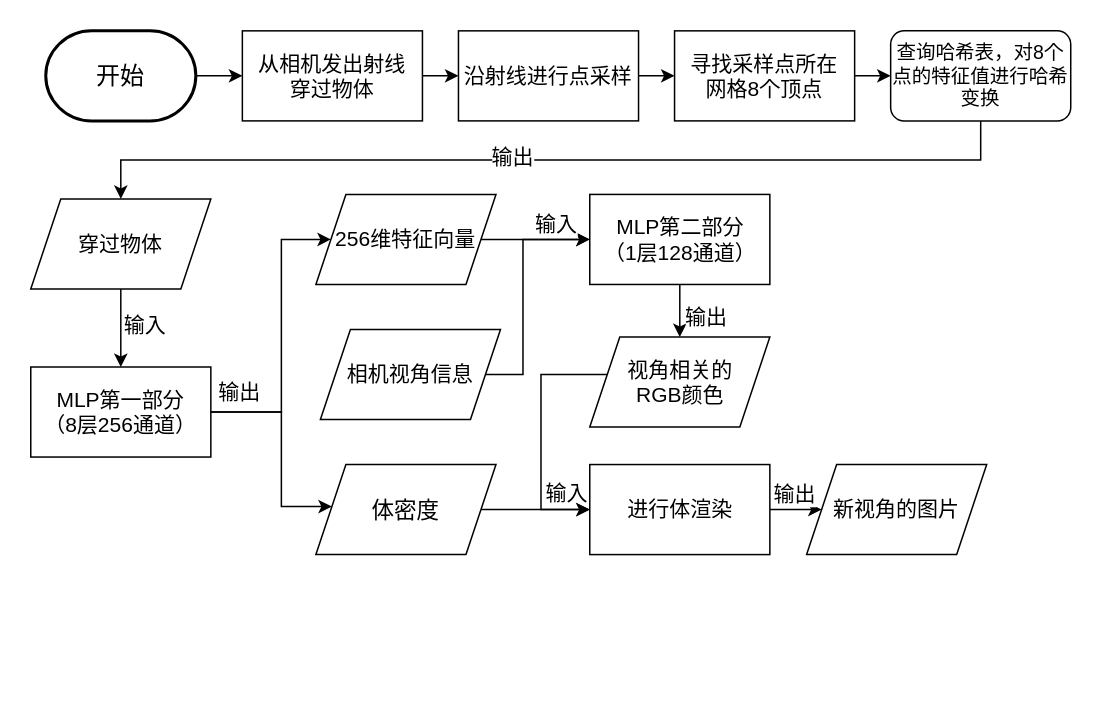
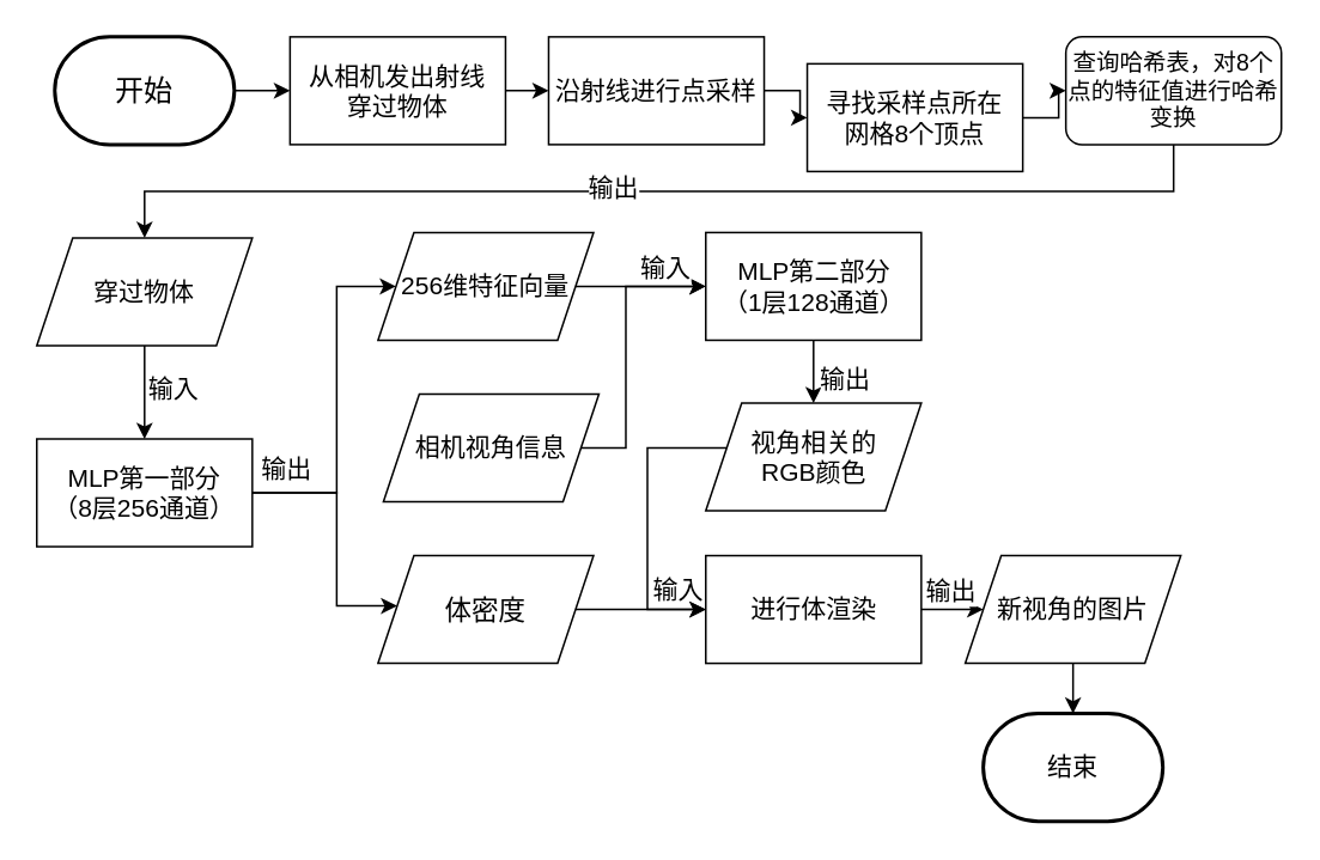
  <mxCell id="0" />
  <mxCell id="1" parent="0" />
  <mxCell id="2" style="edgeStyle=orthogonalEdgeStyle;rounded=0;orthogonalLoop=1;jettySize=auto;html=1;exitX=1;exitY=0.5;exitDx=0;exitDy=0;exitPerimeter=0;entryX=0;entryY=0.5;entryDx=0;entryDy=0;" edge="1" parent="1" source="3" target="5"><mxGeometry relative="1" as="geometry" /></mxCell>
  <mxCell id="3" value="&lt;font style=&quot;font-size: 16px;&quot;&gt;开始&lt;/font&gt;" style="strokeWidth=2;html=1;shape=mxgraph.flowchart.terminator;whiteSpace=wrap;" vertex="1" parent="1"><mxGeometry x="30" y="20" width="100" height="60" as="geometry" /></mxCell>
  <mxCell id="4" style="edgeStyle=orthogonalEdgeStyle;rounded=0;orthogonalLoop=1;jettySize=auto;html=1;exitX=1;exitY=0.5;exitDx=0;exitDy=0;" edge="1" parent="1" source="5" target="7"><mxGeometry relative="1" as="geometry" /></mxCell>
  <mxCell id="5" value="&lt;font style=&quot;font-size: 14px;&quot;&gt;从相机发出射线&lt;/font&gt;&lt;div&gt;&lt;font style=&quot;font-size: 14px;&quot;&gt;穿过物体&lt;/font&gt;&lt;/div&gt;" style="rounded=0;whiteSpace=wrap;html=1;" vertex="1" parent="1"><mxGeometry x="161" y="20" width="120" height="60" as="geometry" /></mxCell>
  <mxCell id="6" style="edgeStyle=orthogonalEdgeStyle;rounded=0;orthogonalLoop=1;jettySize=auto;html=1;exitX=1;exitY=0.5;exitDx=0;exitDy=0;" edge="1" parent="1" source="7" target="9"><mxGeometry relative="1" as="geometry" /></mxCell>
  <mxCell id="7" value="&lt;font style=&quot;font-size: 14px;&quot;&gt;沿射线进行点采样&lt;/font&gt;" style="rounded=0;whiteSpace=wrap;html=1;" vertex="1" parent="1"><mxGeometry x="305" y="20" width="120" height="60" as="geometry" /></mxCell>
  <mxCell id="8" style="edgeStyle=orthogonalEdgeStyle;rounded=0;orthogonalLoop=1;jettySize=auto;html=1;exitX=1;exitY=0.5;exitDx=0;exitDy=0;" edge="1" parent="1" source="9" target="12"><mxGeometry relative="1" as="geometry" /></mxCell>
- <mxCell id="9" value="&lt;font style=&quot;font-size: 14px;&quot;&gt;寻找采样点所在&lt;/font&gt;&lt;div&gt;&lt;font style=&quot;font-size: 14px;&quot;&gt;网格8个顶点&lt;/font&gt;&lt;/div&gt;" style="rounded=0;whiteSpace=wrap;html=1;" vertex="1" parent="1"><mxGeometry x="449" y="20" width="120" height="60" as="geometry" /></mxCell>
+ <mxCell id="9" value="&lt;font style=&quot;font-size: 14px;&quot;&gt;寻找采样点所在&lt;/font&gt;&lt;div&gt;&lt;font style=&quot;font-size: 14px;&quot;&gt;网格8个顶点&lt;/font&gt;&lt;/div&gt;" style="rounded=0;whiteSpace=wrap;html=1;" vertex="1" parent="1"><mxGeometry x="449" y="35" width="120" height="60" as="geometry" /></mxCell>
  <mxCell id="10" style="edgeStyle=orthogonalEdgeStyle;rounded=0;orthogonalLoop=1;jettySize=auto;html=1;exitX=0.5;exitY=1;exitDx=0;exitDy=0;entryX=0.5;entryY=0;entryDx=0;entryDy=0;" edge="1" parent="1" source="12" target="26"><mxGeometry relative="1" as="geometry" /></mxCell>
  <mxCell id="11" value="&lt;font style=&quot;font-size: 14px;&quot;&gt;输出&lt;/font&gt;" style="edgeLabel;html=1;align=center;verticalAlign=middle;resizable=0;points=[];" vertex="1" connectable="0" parent="10"><mxGeometry x="-0.077" y="2" relative="1" as="geometry"><mxPoint x="-51" y="-5" as="offset" /></mxGeometry></mxCell>
  <mxCell id="12" value="&lt;font style=&quot;font-size: 13px;&quot;&gt;查询哈希表，对8个点的特征值进行哈希变换&lt;/font&gt;" style="whiteSpace=wrap;html=1;rounded=1;" vertex="1" parent="1"><mxGeometry x="593" y="20" width="120" height="60" as="geometry" /></mxCell>
  <mxCell id="13" style="edgeStyle=orthogonalEdgeStyle;rounded=0;orthogonalLoop=1;jettySize=auto;html=1;exitX=1;exitY=0.5;exitDx=0;exitDy=0;entryX=0;entryY=0.5;entryDx=0;entryDy=0;" edge="1" parent="1" source="14" target="28"><mxGeometry relative="1" as="geometry"><mxPoint x="214.5" y="159" as="targetPoint" /><Array as="points"><mxPoint x="187" y="274" /><mxPoint x="187" y="159" /></Array></mxGeometry></mxCell>
  <mxCell id="14" value="&lt;font style=&quot;font-size: 14px;&quot;&gt;MLP第一部分&lt;/font&gt;&lt;div&gt;&lt;font style=&quot;font-size: 14px;&quot;&gt;（8层256通道）&lt;/font&gt;&lt;/div&gt;" style="rounded=0;whiteSpace=wrap;html=1;" vertex="1" parent="1"><mxGeometry x="20" y="244" width="120" height="60" as="geometry" /></mxCell>
  <mxCell id="15" style="edgeStyle=orthogonalEdgeStyle;rounded=0;orthogonalLoop=1;jettySize=auto;html=1;exitX=0.5;exitY=1;exitDx=0;exitDy=0;" edge="1" parent="1" source="17" target="34"><mxGeometry relative="1" as="geometry"><mxPoint x="452.5" y="219" as="targetPoint" /></mxGeometry></mxCell>
  <mxCell id="16" value="&lt;font style=&quot;font-size: 14px;&quot;&gt;输出&lt;/font&gt;" style="edgeLabel;html=1;align=center;verticalAlign=middle;resizable=0;points=[];" vertex="1" connectable="0" parent="15"><mxGeometry x="-0.211" y="3" relative="1" as="geometry"><mxPoint x="14" y="3" as="offset" /></mxGeometry></mxCell>
  <mxCell id="17" value="&lt;font style=&quot;font-size: 14px;&quot;&gt;MLP第二部分&lt;/font&gt;&lt;div style=&quot;font-size: 14px;&quot;&gt;&lt;font style=&quot;font-size: 14px;&quot;&gt;（1层128通道）&lt;/font&gt;&lt;/div&gt;" style="rounded=0;whiteSpace=wrap;html=1;" vertex="1" parent="1"><mxGeometry x="392.5" y="129" width="120" height="60" as="geometry" /></mxCell>
  <mxCell id="18" style="edgeStyle=orthogonalEdgeStyle;rounded=0;orthogonalLoop=1;jettySize=auto;html=1;entryX=0;entryY=0.5;entryDx=0;entryDy=0;" edge="1" parent="1" source="34" target="21"><mxGeometry relative="1" as="geometry"><mxPoint x="392.5" y="249" as="sourcePoint" /><Array as="points"><mxPoint x="360" y="249" /><mxPoint x="360" y="339" /></Array></mxGeometry></mxCell>
  <mxCell id="19" style="edgeStyle=orthogonalEdgeStyle;rounded=0;orthogonalLoop=1;jettySize=auto;html=1;exitX=1;exitY=0.5;exitDx=0;exitDy=0;" edge="1" parent="1" source="21" target="37"><mxGeometry relative="1" as="geometry"><mxPoint x="536" y="339" as="targetPoint" /></mxGeometry></mxCell>
  <mxCell id="20" value="&lt;font style=&quot;font-size: 14px;&quot;&gt;输出&lt;/font&gt;" style="edgeLabel;html=1;align=center;verticalAlign=middle;resizable=0;points=[];" vertex="1" connectable="0" parent="19"><mxGeometry x="0.313" relative="1" as="geometry"><mxPoint x="4" y="-11" as="offset" /></mxGeometry></mxCell>
  <mxCell id="21" value="&lt;font style=&quot;font-size: 14px;&quot;&gt;进行体渲染&lt;/font&gt;" style="rounded=0;whiteSpace=wrap;html=1;" vertex="1" parent="1"><mxGeometry x="392.5" y="309" width="120" height="60" as="geometry" /></mxCell>
  <mxCell id="22" style="edgeStyle=orthogonalEdgeStyle;rounded=0;orthogonalLoop=1;jettySize=auto;html=1;exitX=1;exitY=0.5;exitDx=0;exitDy=0;" edge="1" parent="1" source="14" target="30"><mxGeometry relative="1" as="geometry"><mxPoint x="215.46" y="347.34" as="targetPoint" /><Array as="points"><mxPoint x="187" y="274" /><mxPoint x="187" y="337" /></Array></mxGeometry></mxCell>
  <mxCell id="23" value="&lt;font style=&quot;font-size: 14px;&quot;&gt;输出&lt;/font&gt;" style="edgeLabel;html=1;align=center;verticalAlign=middle;resizable=0;points=[];" vertex="1" connectable="0" parent="22"><mxGeometry x="-0.81" y="2" relative="1" as="geometry"><mxPoint x="4" y="-12" as="offset" /></mxGeometry></mxCell>
  <mxCell id="24" style="edgeStyle=orthogonalEdgeStyle;rounded=0;orthogonalLoop=1;jettySize=auto;html=1;exitX=0.5;exitY=1;exitDx=0;exitDy=0;entryX=0.5;entryY=0;entryDx=0;entryDy=0;" edge="1" parent="1" source="26" target="14"><mxGeometry relative="1" as="geometry" /></mxCell>
  <mxCell id="25" value="&lt;font style=&quot;font-size: 14px;&quot;&gt;输入&lt;/font&gt;" style="edgeLabel;html=1;align=center;verticalAlign=middle;resizable=0;points=[];" vertex="1" connectable="0" parent="24"><mxGeometry x="-0.308" y="4" relative="1" as="geometry"><mxPoint x="11" y="5" as="offset" /></mxGeometry></mxCell>
  <mxCell id="26" value="&lt;font style=&quot;font-size: 14px;&quot;&gt;穿过物体&lt;/font&gt;" style="shape=parallelogram;perimeter=parallelogramPerimeter;whiteSpace=wrap;html=1;fixedSize=1;" vertex="1" parent="1"><mxGeometry x="20" y="132" width="120" height="60" as="geometry" /></mxCell>
  <mxCell id="27" style="edgeStyle=orthogonalEdgeStyle;rounded=0;orthogonalLoop=1;jettySize=auto;html=1;exitX=1;exitY=0.5;exitDx=0;exitDy=0;entryX=0;entryY=0.5;entryDx=0;entryDy=0;" edge="1" parent="1" source="28" target="17"><mxGeometry relative="1" as="geometry" /></mxCell>
  <mxCell id="28" value="&lt;span style=&quot;font-size: 14px;&quot;&gt;256维特征向量&lt;/span&gt;" style="shape=parallelogram;perimeter=parallelogramPerimeter;whiteSpace=wrap;html=1;fixedSize=1;" vertex="1" parent="1"><mxGeometry x="210" y="129" width="120" height="60" as="geometry" /></mxCell>
  <mxCell id="29" style="edgeStyle=orthogonalEdgeStyle;rounded=0;orthogonalLoop=1;jettySize=auto;html=1;exitX=1;exitY=0.5;exitDx=0;exitDy=0;" edge="1" parent="1" source="30" target="21"><mxGeometry relative="1" as="geometry" /></mxCell>
  <mxCell id="30" value="&lt;span style=&quot;font-size: 15px;&quot;&gt;体密度&lt;/span&gt;" style="shape=parallelogram;perimeter=parallelogramPerimeter;whiteSpace=wrap;html=1;fixedSize=1;" vertex="1" parent="1"><mxGeometry x="210" y="309" width="120" height="60" as="geometry" /></mxCell>
  <mxCell id="31" style="edgeStyle=orthogonalEdgeStyle;rounded=0;orthogonalLoop=1;jettySize=auto;html=1;exitX=1;exitY=0.5;exitDx=0;exitDy=0;entryX=0;entryY=0.5;entryDx=0;entryDy=0;" edge="1" parent="1" source="33" target="17"><mxGeometry relative="1" as="geometry"><Array as="points"><mxPoint x="348" y="249" /><mxPoint x="348" y="159" /></Array></mxGeometry></mxCell>
  <mxCell id="32" value="&lt;font style=&quot;font-size: 14px;&quot;&gt;输入&lt;/font&gt;" style="edgeLabel;html=1;align=center;verticalAlign=middle;resizable=0;points=[];" vertex="1" connectable="0" parent="31"><mxGeometry x="0.701" y="2" relative="1" as="geometry"><mxPoint y="-9" as="offset" /></mxGeometry></mxCell>
  <mxCell id="33" value="&lt;span style=&quot;font-size: 14px;&quot;&gt;相机视角信息&lt;/span&gt;" style="shape=parallelogram;perimeter=parallelogramPerimeter;whiteSpace=wrap;html=1;fixedSize=1;" vertex="1" parent="1"><mxGeometry x="213" y="219" width="120" height="60" as="geometry" /></mxCell>
  <mxCell id="34" value="&lt;span style=&quot;font-size: 14px;&quot;&gt;视角相关的&lt;/span&gt;&lt;div&gt;&lt;span style=&quot;font-size: 14px;&quot; lang=&quot;EN-US&quot;&gt;RGB&lt;/span&gt;&lt;span style=&quot;font-size: 14px;&quot;&gt;颜色&lt;/span&gt;&lt;/div&gt;" style="shape=parallelogram;perimeter=parallelogramPerimeter;whiteSpace=wrap;html=1;fixedSize=1;" vertex="1" parent="1"><mxGeometry x="392.5" y="224" width="120" height="60" as="geometry" /></mxCell>
  <mxCell id="35" value="&lt;font style=&quot;font-size: 14px;&quot;&gt;输入&lt;/font&gt;" style="text;html=1;align=center;verticalAlign=middle;resizable=0;points=[];autosize=1;strokeColor=none;fillColor=none;" vertex="1" parent="1"><mxGeometry x="354" y="313" width="46" height="29" as="geometry" /></mxCell>
+ <mxCell id="36" style="edgeStyle=orthogonalEdgeStyle;rounded=0;orthogonalLoop=1;jettySize=auto;html=1;exitX=0.5;exitY=1;exitDx=0;exitDy=0;" edge="1" parent="1" source="37" target="38"><mxGeometry relative="1" as="geometry" /></mxCell>
  <mxCell id="37" value="&lt;span style=&quot;font-size: 14px;&quot;&gt;新视角的图片&lt;/span&gt;" style="shape=parallelogram;perimeter=parallelogramPerimeter;whiteSpace=wrap;html=1;fixedSize=1;" vertex="1" parent="1"><mxGeometry x="537" y="309" width="120" height="60" as="geometry" /></mxCell>
+ <mxCell id="38" value="&lt;font style=&quot;font-size: 14px;&quot;&gt;结束&lt;/font&gt;" style="strokeWidth=2;html=1;shape=mxgraph.flowchart.terminator;whiteSpace=wrap;" vertex="1" parent="1"><mxGeometry x="547" y="397" width="100" height="60" as="geometry" /></mxCell>
